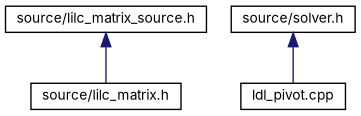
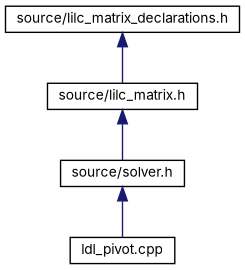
  digraph {
    fontname=Inter
    node [color=black fillcolor=white fontname=Inter fontsize=10 shape=record style=filled]
    edge [color=midnightblue dir=back fontname=Inter fontsize=10 labelfontname=Helvetica labelfontsize=10 style=solid]
-   n1 [height=0.2 label="source/lilc_matrix_source.h" width=0.4]
+   n1 [height=0.2 label="source/lilc_matrix_declarations.h" width=0.4]
    n2 [height=0.2 label="source/lilc_matrix.h" width=0.4]
    n3 [height=0.2 label="source/solver.h" width=0.4]
    n4 [height=0.2 label="ldl_pivot.cpp" width=0.4]
    n1 -> n2
+   n2 -> n3
    n3 -> n4
  }
